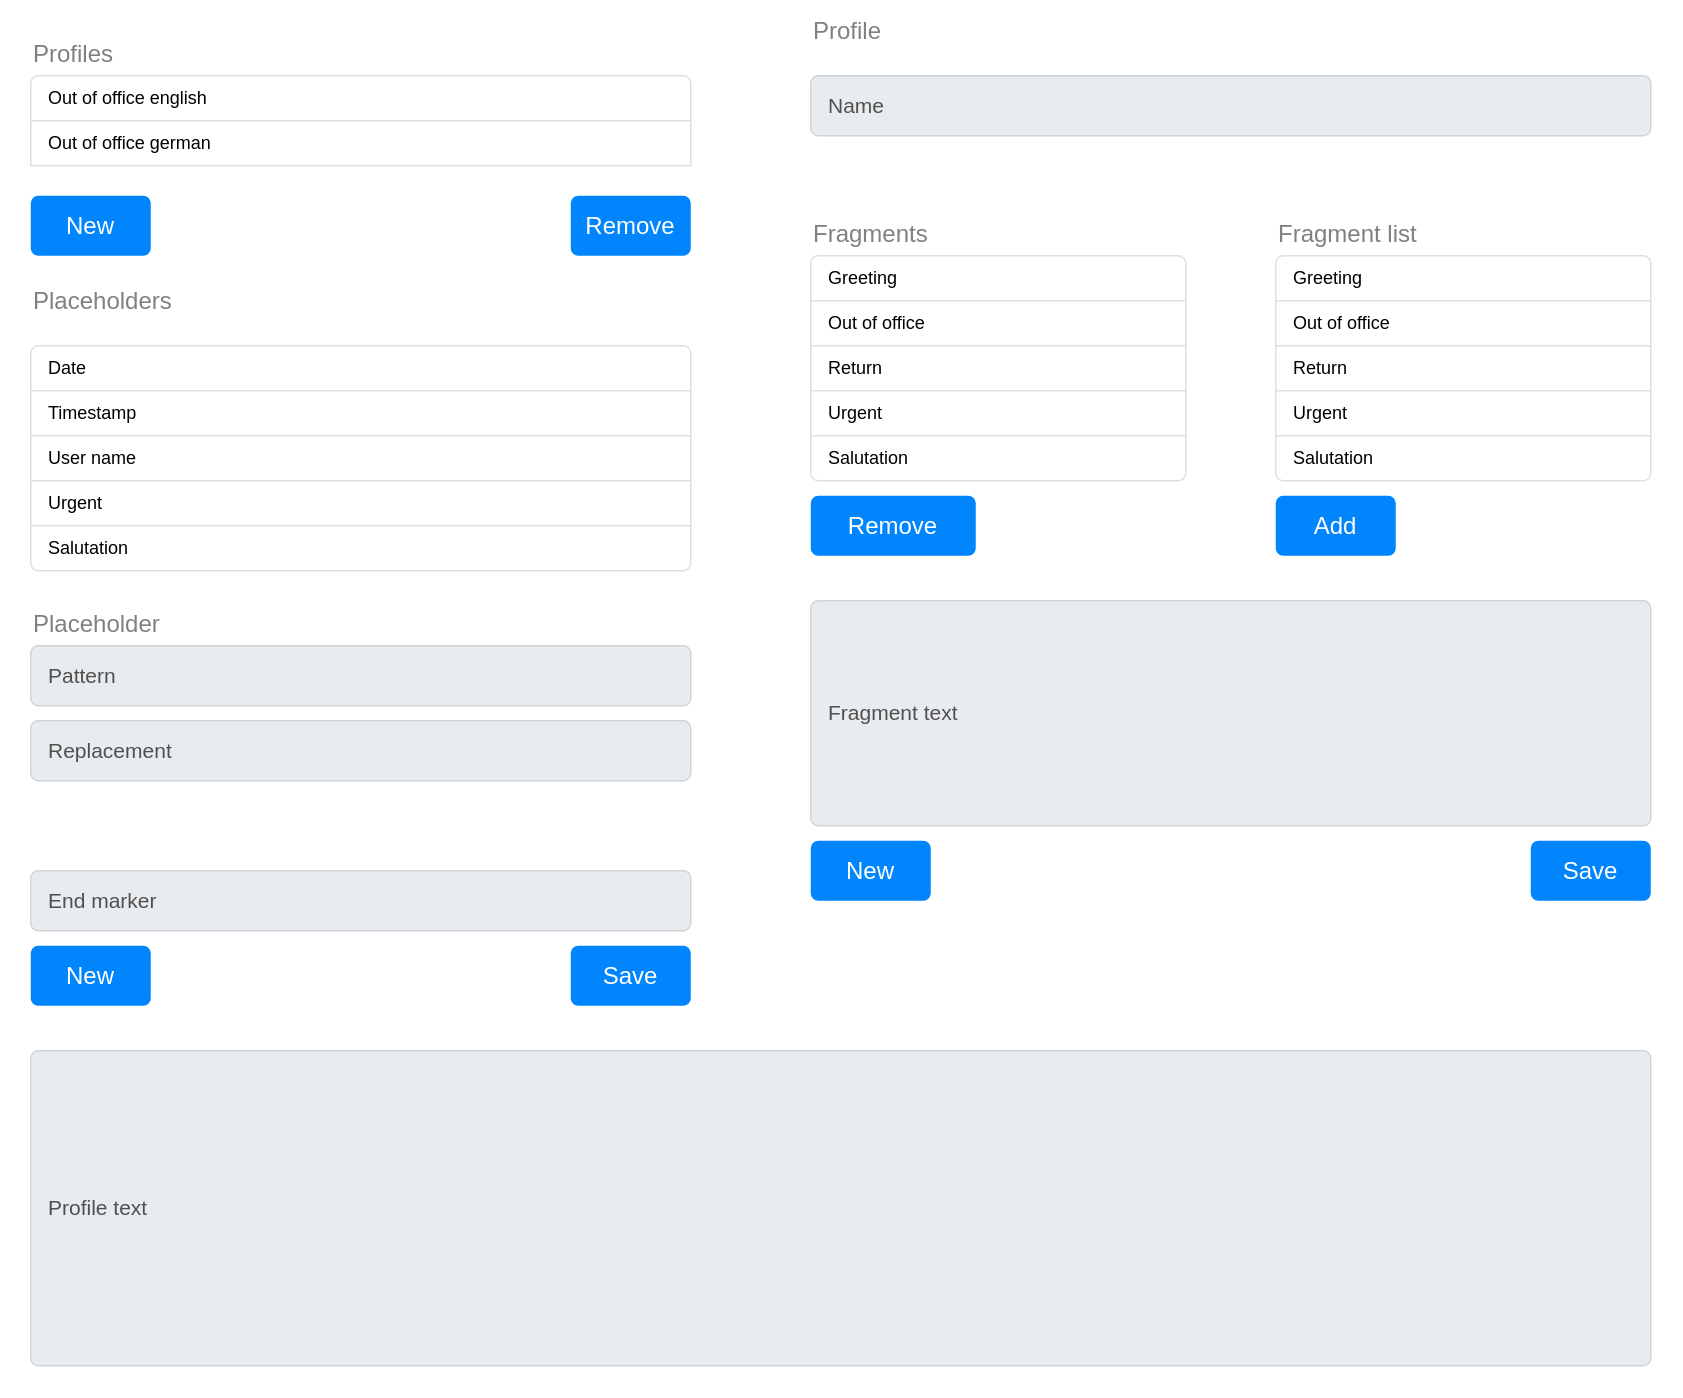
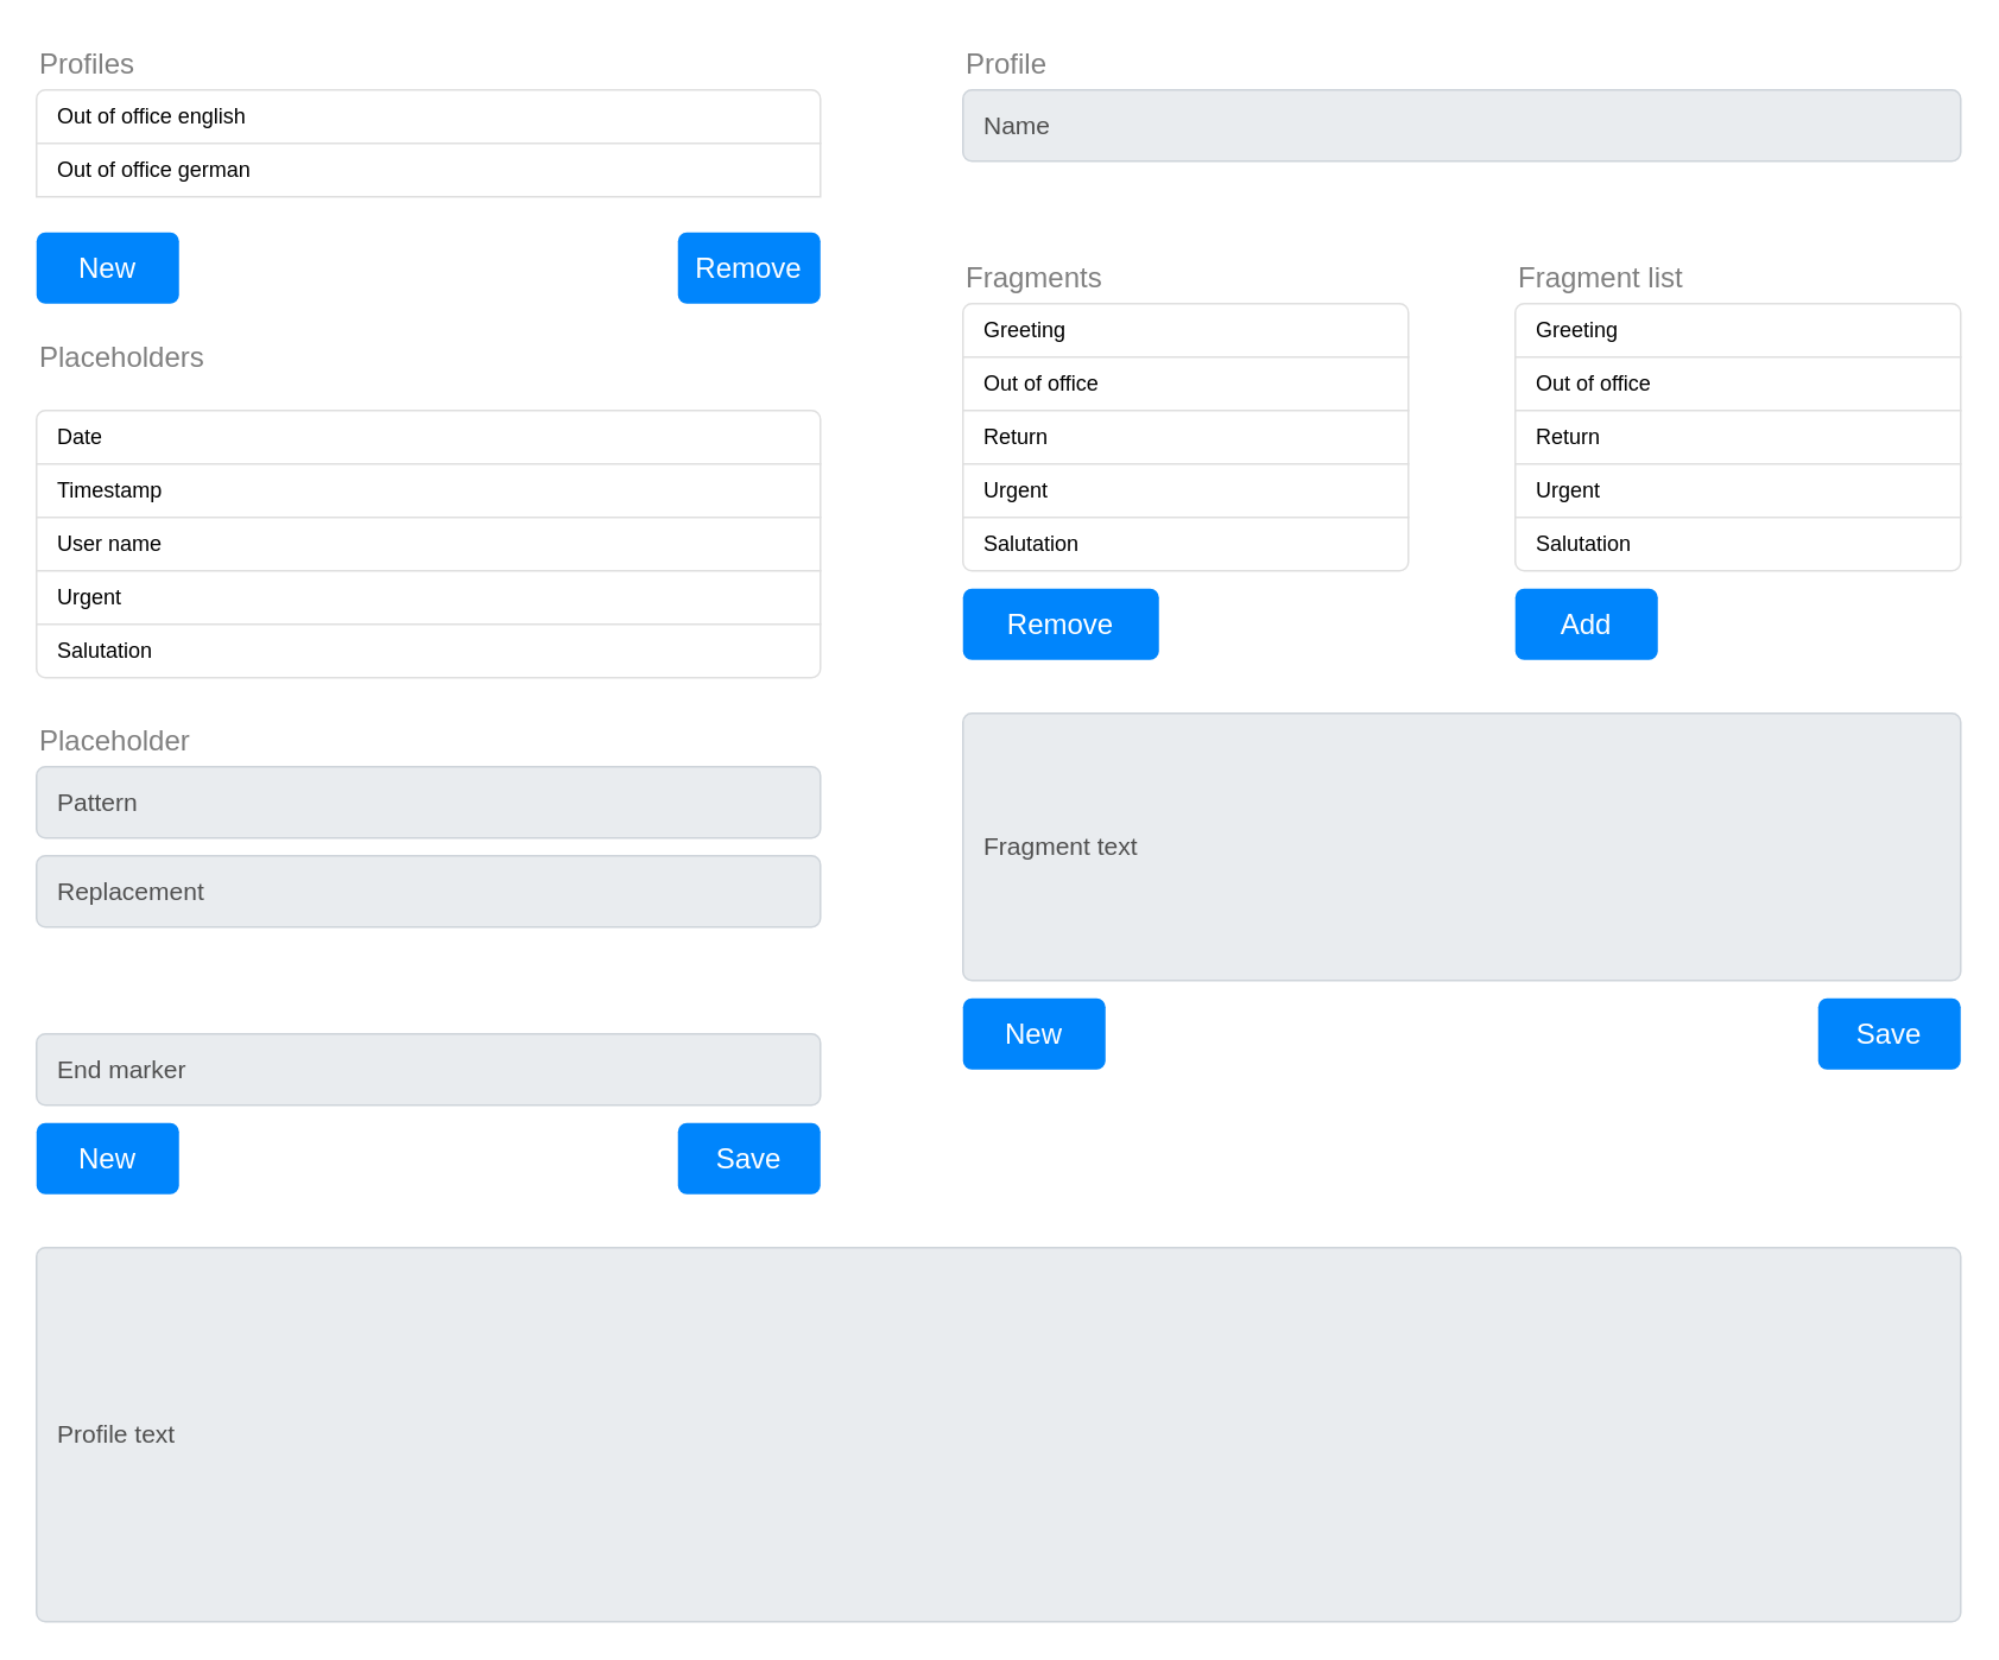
  <mxCell id="0" />
  <mxCell id="1" parent="0" />
  <mxCell id="2" value="" style="swimlane;fontStyle=0;childLayout=stackLayout;horizontal=1;startSize=0;horizontalStack=0;resizeParent=1;resizeParentMax=0;resizeLast=0;collapsible=0;marginBottom=0;whiteSpace=wrap;html=1;strokeColor=none;fillColor=none;" vertex="1" parent="1"><mxGeometry x="540" y="170" width="250" height="150" as="geometry" /></mxCell>
  <mxCell id="3" value="Greeting" style="text;strokeColor=#DFDFDF;fillColor=#FFFFFF;align=left;verticalAlign=middle;spacingLeft=10;spacingRight=10;overflow=hidden;points=[[0,0.5],[1,0.5]];portConstraint=eastwest;rotatable=0;whiteSpace=wrap;html=1;shape=mxgraph.bootstrap.topButton;rSize=5;fontColor=#000000;" vertex="1" parent="2"><mxGeometry width="250" height="30" as="geometry" /></mxCell>
  <mxCell id="4" value="Out of office" style="text;strokeColor=#DFDFDF;fillColor=#FFFFFF;align=left;verticalAlign=middle;spacingLeft=10;spacingRight=10;overflow=hidden;points=[[0,0.5],[1,0.5]];portConstraint=eastwest;rotatable=0;whiteSpace=wrap;html=1;rSize=5;fontColor=#000000;" vertex="1" parent="2"><mxGeometry y="30" width="250" height="30" as="geometry" /></mxCell>
  <mxCell id="5" value="Return" style="text;strokeColor=#DFDFDF;fillColor=#FFFFFF;align=left;verticalAlign=middle;spacingLeft=10;spacingRight=10;overflow=hidden;points=[[0,0.5],[1,0.5]];portConstraint=eastwest;rotatable=0;whiteSpace=wrap;html=1;rSize=5;fontColor=#000000;" vertex="1" parent="2"><mxGeometry y="60" width="250" height="30" as="geometry" /></mxCell>
  <mxCell id="6" value="Urgent" style="text;strokeColor=#DFDFDF;fillColor=#FFFFFF;align=left;verticalAlign=middle;spacingLeft=10;spacingRight=10;overflow=hidden;points=[[0,0.5],[1,0.5]];portConstraint=eastwest;rotatable=0;whiteSpace=wrap;html=1;rSize=5;fontColor=#000000;" vertex="1" parent="2"><mxGeometry y="90" width="250" height="30" as="geometry" /></mxCell>
  <mxCell id="7" value="Salutation" style="text;strokeColor=#DFDFDF;fillColor=#FFFFFF;align=left;verticalAlign=middle;spacingLeft=10;spacingRight=10;overflow=hidden;points=[[0,0.5],[1,0.5]];portConstraint=eastwest;rotatable=0;whiteSpace=wrap;html=1;shape=mxgraph.bootstrap.bottomButton;rSize=5;fontColor=#000000;" vertex="1" parent="2"><mxGeometry y="120" width="250" height="30" as="geometry" /></mxCell>
  <mxCell id="8" value="Name" style="html=1;shadow=0;dashed=0;shape=mxgraph.bootstrap.rrect;rSize=5;strokeColor=#CED4DA;strokeWidth=1;fillColor=#E9ECEF;fontColor=#505050;whiteSpace=wrap;align=left;verticalAlign=middle;spacingLeft=10;fontSize=14;" vertex="1" parent="1"><mxGeometry x="540" y="50" width="560" height="40" as="geometry" /></mxCell>
  <mxCell id="9" value="Fragments" style="text;fontColor=#808080;fontSize=16;verticalAlign=middle;strokeColor=none;fillColor=none;whiteSpace=wrap;html=1;" vertex="1" parent="1"><mxGeometry x="540" y="140" width="90" height="30" as="geometry" /></mxCell>
  <mxCell id="10" value="" style="swimlane;fontStyle=0;childLayout=stackLayout;horizontal=1;startSize=0;horizontalStack=0;resizeParent=1;resizeParentMax=0;resizeLast=0;collapsible=0;marginBottom=0;whiteSpace=wrap;html=1;strokeColor=none;fillColor=none;" vertex="1" parent="1"><mxGeometry x="20" y="50" width="440" height="60" as="geometry" /></mxCell>
  <mxCell id="11" value="Out of office english" style="text;strokeColor=#DFDFDF;fillColor=#FFFFFF;align=left;verticalAlign=middle;spacingLeft=10;spacingRight=10;overflow=hidden;points=[[0,0.5],[1,0.5]];portConstraint=eastwest;rotatable=0;whiteSpace=wrap;html=1;shape=mxgraph.bootstrap.topButton;rSize=5;fontColor=#000000;" vertex="1" parent="10"><mxGeometry width="440" height="30" as="geometry" /></mxCell>
  <mxCell id="12" value="Out of office german" style="text;strokeColor=#DFDFDF;fillColor=#FFFFFF;align=left;verticalAlign=middle;spacingLeft=10;spacingRight=10;overflow=hidden;points=[[0,0.5],[1,0.5]];portConstraint=eastwest;rotatable=0;whiteSpace=wrap;html=1;rSize=5;fontColor=#000000;" vertex="1" parent="10"><mxGeometry y="30" width="440" height="30" as="geometry" /></mxCell>
  <mxCell id="13" value="Remove" style="html=1;shadow=0;dashed=0;shape=mxgraph.bootstrap.rrect;rSize=5;strokeColor=none;strokeWidth=1;fillColor=#0085FC;fontColor=#FFFFFF;whiteSpace=wrap;align=center;verticalAlign=middle;spacingLeft=0;fontStyle=0;fontSize=16;spacing=5;" vertex="1" parent="1"><mxGeometry x="540" y="330" width="110" height="40" as="geometry" /></mxCell>
  <mxCell id="14" value="Remove" style="html=1;shadow=0;dashed=0;shape=mxgraph.bootstrap.rrect;rSize=5;strokeColor=none;strokeWidth=1;fillColor=#0085FC;fontColor=#FFFFFF;whiteSpace=wrap;align=center;verticalAlign=middle;spacingLeft=0;fontStyle=0;fontSize=16;spacing=5;" vertex="1" parent="1"><mxGeometry x="380" y="130" width="80" height="40" as="geometry" /></mxCell>
  <mxCell id="15" value="Fragment text" style="html=1;shadow=0;dashed=0;shape=mxgraph.bootstrap.rrect;rSize=5;strokeColor=#CED4DA;strokeWidth=1;fillColor=#E9ECEF;fontColor=#505050;whiteSpace=wrap;align=left;verticalAlign=middle;spacingLeft=10;fontSize=14;" vertex="1" parent="1"><mxGeometry x="540" y="400" width="560" height="150" as="geometry" /></mxCell>
  <mxCell id="16" value="Placeholders" style="text;fontColor=#808080;fontSize=16;verticalAlign=middle;strokeColor=none;fillColor=none;whiteSpace=wrap;html=1;" vertex="1" parent="1"><mxGeometry x="20" y="185" width="110" height="30" as="geometry" /></mxCell>
  <mxCell id="17" value="Save" style="html=1;shadow=0;dashed=0;shape=mxgraph.bootstrap.rrect;rSize=5;strokeColor=none;strokeWidth=1;fillColor=#0085FC;fontColor=#FFFFFF;whiteSpace=wrap;align=center;verticalAlign=middle;spacingLeft=0;fontStyle=0;fontSize=16;spacing=5;" vertex="1" parent="1"><mxGeometry x="1020" y="560" width="80" height="40" as="geometry" /></mxCell>
  <mxCell id="18" value="" style="swimlane;fontStyle=0;childLayout=stackLayout;horizontal=1;startSize=0;horizontalStack=0;resizeParent=1;resizeParentMax=0;resizeLast=0;collapsible=0;marginBottom=0;whiteSpace=wrap;html=1;strokeColor=none;fillColor=none;" vertex="1" parent="1"><mxGeometry x="20" y="230" width="440" height="150" as="geometry" /></mxCell>
  <mxCell id="19" value="Date" style="text;strokeColor=#DFDFDF;fillColor=#FFFFFF;align=left;verticalAlign=middle;spacingLeft=10;spacingRight=10;overflow=hidden;points=[[0,0.5],[1,0.5]];portConstraint=eastwest;rotatable=0;whiteSpace=wrap;html=1;shape=mxgraph.bootstrap.topButton;rSize=5;fontColor=#000000;" vertex="1" parent="18"><mxGeometry width="440" height="30" as="geometry" /></mxCell>
  <mxCell id="20" value="Timestamp" style="text;strokeColor=#DFDFDF;fillColor=#FFFFFF;align=left;verticalAlign=middle;spacingLeft=10;spacingRight=10;overflow=hidden;points=[[0,0.5],[1,0.5]];portConstraint=eastwest;rotatable=0;whiteSpace=wrap;html=1;rSize=5;fontColor=#000000;" vertex="1" parent="18"><mxGeometry y="30" width="440" height="30" as="geometry" /></mxCell>
  <mxCell id="21" value="User name" style="text;strokeColor=#DFDFDF;fillColor=#FFFFFF;align=left;verticalAlign=middle;spacingLeft=10;spacingRight=10;overflow=hidden;points=[[0,0.5],[1,0.5]];portConstraint=eastwest;rotatable=0;whiteSpace=wrap;html=1;rSize=5;fontColor=#000000;" vertex="1" parent="18"><mxGeometry y="60" width="440" height="30" as="geometry" /></mxCell>
  <mxCell id="22" value="Urgent" style="text;strokeColor=#DFDFDF;fillColor=#FFFFFF;align=left;verticalAlign=middle;spacingLeft=10;spacingRight=10;overflow=hidden;points=[[0,0.5],[1,0.5]];portConstraint=eastwest;rotatable=0;whiteSpace=wrap;html=1;rSize=5;fontColor=#000000;" vertex="1" parent="18"><mxGeometry y="90" width="440" height="30" as="geometry" /></mxCell>
  <mxCell id="23" value="Salutation" style="text;strokeColor=#DFDFDF;fillColor=#FFFFFF;align=left;verticalAlign=middle;spacingLeft=10;spacingRight=10;overflow=hidden;points=[[0,0.5],[1,0.5]];portConstraint=eastwest;rotatable=0;whiteSpace=wrap;html=1;shape=mxgraph.bootstrap.bottomButton;rSize=5;fontColor=#000000;" vertex="1" parent="18"><mxGeometry y="120" width="440" height="30" as="geometry" /></mxCell>
  <mxCell id="24" value="New" style="html=1;shadow=0;dashed=0;shape=mxgraph.bootstrap.rrect;rSize=5;strokeColor=none;strokeWidth=1;fillColor=#0085FC;fontColor=#FFFFFF;whiteSpace=wrap;align=center;verticalAlign=middle;spacingLeft=0;fontStyle=0;fontSize=16;spacing=5;" vertex="1" parent="1"><mxGeometry x="20" y="130" width="80" height="40" as="geometry" /></mxCell>
  <mxCell id="25" value="Placeholder" style="text;fontColor=#808080;fontSize=16;verticalAlign=middle;strokeColor=none;fillColor=none;whiteSpace=wrap;html=1;" vertex="1" parent="1"><mxGeometry x="20" y="400" width="110" height="30" as="geometry" /></mxCell>
  <mxCell id="26" value="Pattern" style="html=1;shadow=0;dashed=0;shape=mxgraph.bootstrap.rrect;rSize=5;strokeColor=#CED4DA;strokeWidth=1;fillColor=#E9ECEF;fontColor=#505050;whiteSpace=wrap;align=left;verticalAlign=middle;spacingLeft=10;fontSize=14;" vertex="1" parent="1"><mxGeometry x="20" y="430" width="440" height="40" as="geometry" /></mxCell>
  <mxCell id="27" value="Replacement" style="html=1;shadow=0;dashed=0;shape=mxgraph.bootstrap.rrect;rSize=5;strokeColor=#CED4DA;strokeWidth=1;fillColor=#E9ECEF;fontColor=#505050;whiteSpace=wrap;align=left;verticalAlign=middle;spacingLeft=10;fontSize=14;" vertex="1" parent="1"><mxGeometry x="20" y="480" width="440" height="40" as="geometry" /></mxCell>
  <mxCell id="28" value="End marker" style="html=1;shadow=0;dashed=0;shape=mxgraph.bootstrap.rrect;rSize=5;strokeColor=#CED4DA;strokeWidth=1;fillColor=#E9ECEF;fontColor=#505050;whiteSpace=wrap;align=left;verticalAlign=middle;spacingLeft=10;fontSize=14;" vertex="1" parent="1"><mxGeometry x="20" y="580" width="440" height="40" as="geometry" /></mxCell>
  <mxCell id="29" value="Profiles" style="text;fontColor=#808080;fontSize=16;verticalAlign=middle;strokeColor=none;fillColor=none;whiteSpace=wrap;html=1;" vertex="1" parent="1"><mxGeometry x="20" y="20" width="90" height="30" as="geometry" /></mxCell>
  <mxCell id="30" value="New" style="html=1;shadow=0;dashed=0;shape=mxgraph.bootstrap.rrect;rSize=5;strokeColor=none;strokeWidth=1;fillColor=#0085FC;fontColor=#FFFFFF;whiteSpace=wrap;align=center;verticalAlign=middle;spacingLeft=0;fontStyle=0;fontSize=16;spacing=5;" vertex="1" parent="1"><mxGeometry x="540" y="560" width="80" height="40" as="geometry" /></mxCell>
  <mxCell id="31" value="Save" style="html=1;shadow=0;dashed=0;shape=mxgraph.bootstrap.rrect;rSize=5;strokeColor=none;strokeWidth=1;fillColor=#0085FC;fontColor=#FFFFFF;whiteSpace=wrap;align=center;verticalAlign=middle;spacingLeft=0;fontStyle=0;fontSize=16;spacing=5;" vertex="1" parent="1"><mxGeometry x="380" y="630" width="80" height="40" as="geometry" /></mxCell>
- <mxCell id="32" value="Profile" style="text;fontColor=#808080;fontSize=16;verticalAlign=middle;strokeColor=none;fillColor=none;whiteSpace=wrap;html=1;" vertex="1" parent="1"><mxGeometry x="540" y="5" width="90" height="30" as="geometry" /></mxCell>
+ <mxCell id="32" value="Profile" style="text;fontColor=#808080;fontSize=16;verticalAlign=middle;strokeColor=none;fillColor=none;whiteSpace=wrap;html=1;" vertex="1" parent="1"><mxGeometry x="540" y="20" width="90" height="30" as="geometry" /></mxCell>
  <mxCell id="33" value="New" style="html=1;shadow=0;dashed=0;shape=mxgraph.bootstrap.rrect;rSize=5;strokeColor=none;strokeWidth=1;fillColor=#0085FC;fontColor=#FFFFFF;whiteSpace=wrap;align=center;verticalAlign=middle;spacingLeft=0;fontStyle=0;fontSize=16;spacing=5;" vertex="1" parent="1"><mxGeometry x="20" y="630" width="80" height="40" as="geometry" /></mxCell>
  <mxCell id="34" value="" style="swimlane;fontStyle=0;childLayout=stackLayout;horizontal=1;startSize=0;horizontalStack=0;resizeParent=1;resizeParentMax=0;resizeLast=0;collapsible=0;marginBottom=0;whiteSpace=wrap;html=1;strokeColor=none;fillColor=none;" vertex="1" parent="1"><mxGeometry x="850" y="170" width="250" height="150" as="geometry" /></mxCell>
  <mxCell id="35" value="Greeting" style="text;strokeColor=#DFDFDF;fillColor=#FFFFFF;align=left;verticalAlign=middle;spacingLeft=10;spacingRight=10;overflow=hidden;points=[[0,0.5],[1,0.5]];portConstraint=eastwest;rotatable=0;whiteSpace=wrap;html=1;shape=mxgraph.bootstrap.topButton;rSize=5;fontColor=#000000;" vertex="1" parent="34"><mxGeometry width="250" height="30" as="geometry" /></mxCell>
  <mxCell id="36" value="Out of office" style="text;strokeColor=#DFDFDF;fillColor=#FFFFFF;align=left;verticalAlign=middle;spacingLeft=10;spacingRight=10;overflow=hidden;points=[[0,0.5],[1,0.5]];portConstraint=eastwest;rotatable=0;whiteSpace=wrap;html=1;rSize=5;fontColor=#000000;" vertex="1" parent="34"><mxGeometry y="30" width="250" height="30" as="geometry" /></mxCell>
  <mxCell id="37" value="Return" style="text;strokeColor=#DFDFDF;fillColor=#FFFFFF;align=left;verticalAlign=middle;spacingLeft=10;spacingRight=10;overflow=hidden;points=[[0,0.5],[1,0.5]];portConstraint=eastwest;rotatable=0;whiteSpace=wrap;html=1;rSize=5;fontColor=#000000;" vertex="1" parent="34"><mxGeometry y="60" width="250" height="30" as="geometry" /></mxCell>
  <mxCell id="38" value="Urgent" style="text;strokeColor=#DFDFDF;fillColor=#FFFFFF;align=left;verticalAlign=middle;spacingLeft=10;spacingRight=10;overflow=hidden;points=[[0,0.5],[1,0.5]];portConstraint=eastwest;rotatable=0;whiteSpace=wrap;html=1;rSize=5;fontColor=#000000;" vertex="1" parent="34"><mxGeometry y="90" width="250" height="30" as="geometry" /></mxCell>
  <mxCell id="39" value="Salutation" style="text;strokeColor=#DFDFDF;fillColor=#FFFFFF;align=left;verticalAlign=middle;spacingLeft=10;spacingRight=10;overflow=hidden;points=[[0,0.5],[1,0.5]];portConstraint=eastwest;rotatable=0;whiteSpace=wrap;html=1;shape=mxgraph.bootstrap.bottomButton;rSize=5;fontColor=#000000;" vertex="1" parent="34"><mxGeometry y="120" width="250" height="30" as="geometry" /></mxCell>
  <mxCell id="40" value="Fragment list" style="text;fontColor=#808080;fontSize=16;verticalAlign=middle;strokeColor=none;fillColor=none;whiteSpace=wrap;html=1;" vertex="1" parent="1"><mxGeometry x="850" y="140" width="180" height="30" as="geometry" /></mxCell>
  <mxCell id="41" value="Add" style="html=1;shadow=0;dashed=0;shape=mxgraph.bootstrap.rrect;rSize=5;strokeColor=none;strokeWidth=1;fillColor=#0085FC;fontColor=#FFFFFF;whiteSpace=wrap;align=center;verticalAlign=middle;spacingLeft=0;fontStyle=0;fontSize=16;spacing=5;" vertex="1" parent="1"><mxGeometry x="850" y="330" width="80" height="40" as="geometry" /></mxCell>
  <mxCell id="42" value="Profile text" style="html=1;shadow=0;dashed=0;shape=mxgraph.bootstrap.rrect;rSize=5;strokeColor=#CED4DA;strokeWidth=1;fillColor=#E9ECEF;fontColor=#505050;whiteSpace=wrap;align=left;verticalAlign=middle;spacingLeft=10;fontSize=14;" vertex="1" parent="1"><mxGeometry x="20" y="700" width="1080" height="210" as="geometry" /></mxCell>
